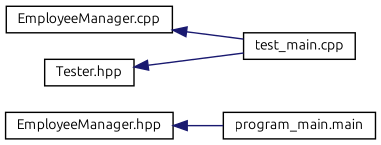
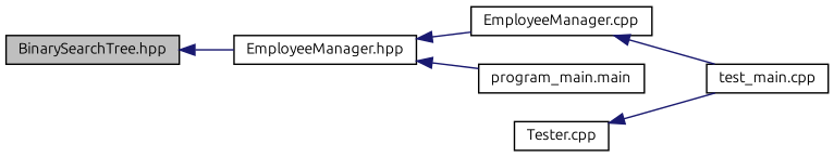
  digraph {
    fontname=Ubuntu
    rankdir=LR
    node [color=black fillcolor=white fontname=Ubuntu fontsize=10 shape=record style=filled]
    edge [color=midnightblue dir=back fontname=Ubuntu fontsize=10 labelfontname=Helvetica labelfontsize=10 style=solid]
+   n1 [fillcolor=grey75 fontcolor=black height=0.2 label="BinarySearchTree.hpp" width=0.4]
    n2 [height=0.2 label="EmployeeManager.hpp" width=0.4]
    n3 [height=0.2 label="EmployeeManager.cpp" width=0.4]
    n4 [height=0.2 label="program_main.main" width=0.4]
    n5 [height=0.2 label="test_main.cpp" width=0.4]
-   n6 [height=0.2 label="Tester.hpp" width=0.4]
+   n6 [height=0.2 label="Tester.cpp" width=0.4]
+   n1 -> n2
+   n2 -> n3
    n2 -> n4
    n3 -> n5
    n6 -> n5
  }
